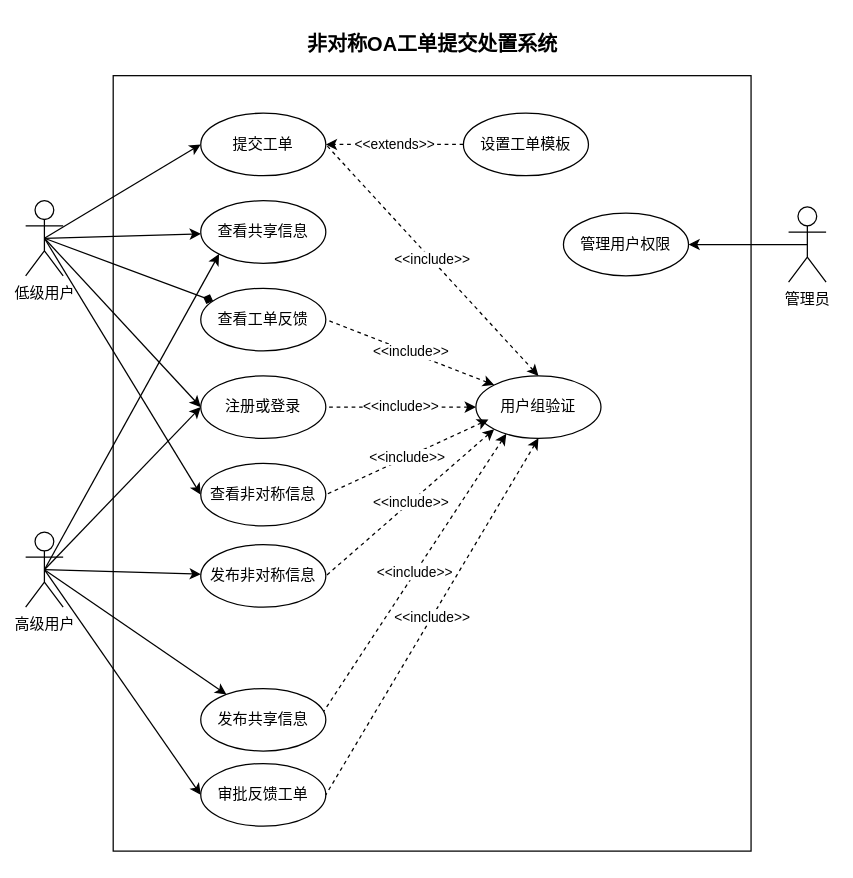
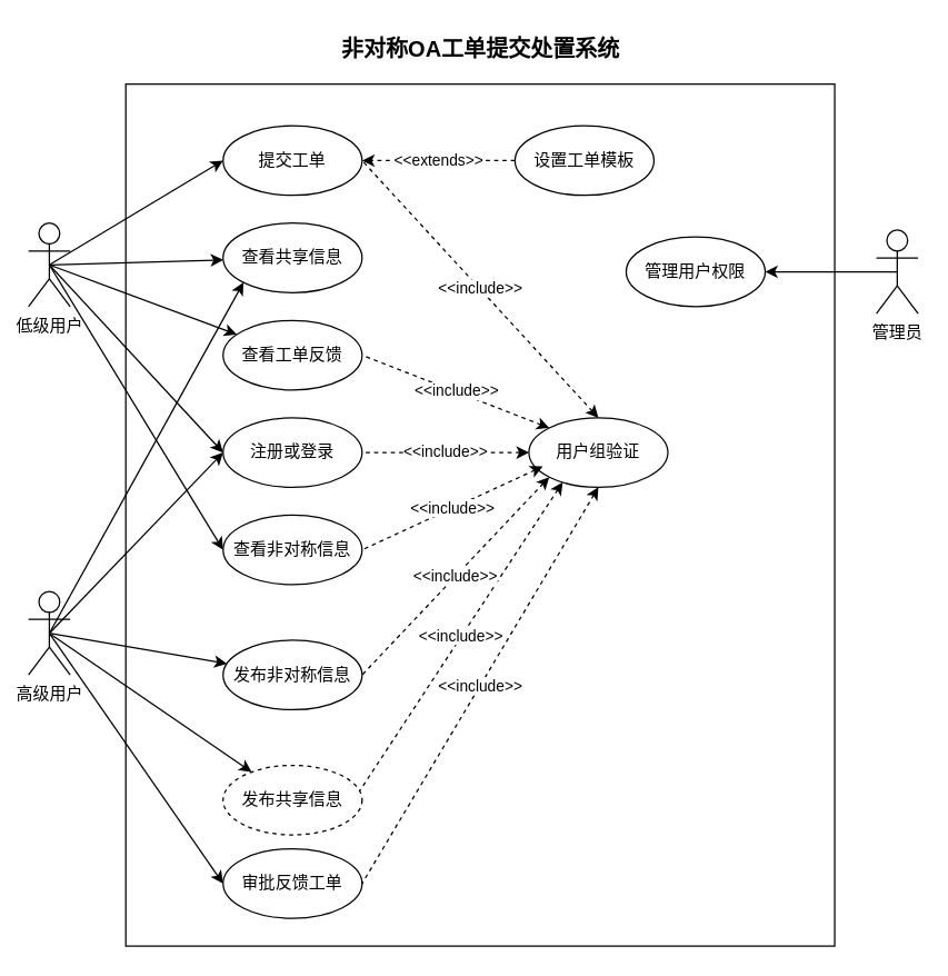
  <mxCell id="0" />
  <mxCell id="1" parent="0" />
  <mxCell id="2" value="" style="rounded=0;whiteSpace=wrap;html=1;" vertex="1" parent="1"><mxGeometry x="90" y="60" width="510" height="620" as="geometry" /></mxCell>
  <mxCell id="3" value="注册或登录" style="ellipse;whiteSpace=wrap;html=1;" vertex="1" parent="1"><mxGeometry x="160" y="300" width="100" height="50" as="geometry" /></mxCell>
  <mxCell id="4" style="edgeStyle=none;html=1;exitX=0.5;exitY=0.5;exitDx=0;exitDy=0;exitPerimeter=0;entryX=0;entryY=0.5;entryDx=0;entryDy=0;" edge="1" parent="1" source="9" target="3"><mxGeometry relative="1" as="geometry" /></mxCell>
  <mxCell id="5" style="edgeStyle=none;html=1;exitX=0.5;exitY=0.5;exitDx=0;exitDy=0;exitPerimeter=0;" edge="1" parent="1" source="9" target="22"><mxGeometry relative="1" as="geometry" /></mxCell>
- <mxCell id="6" style="edgeStyle=none;html=1;exitX=0.5;exitY=0.5;exitDx=0;exitDy=0;exitPerimeter=0;endArrow=diamond;" edge="1" parent="1" source="9" target="25"><mxGeometry relative="1" as="geometry" /></mxCell>
+ <mxCell id="6" style="edgeStyle=none;html=1;exitX=0.5;exitY=0.5;exitDx=0;exitDy=0;exitPerimeter=0;" edge="1" parent="1" source="9" target="25"><mxGeometry relative="1" as="geometry" /></mxCell>
  <mxCell id="7" style="edgeStyle=none;html=1;exitX=0.5;exitY=0.5;exitDx=0;exitDy=0;exitPerimeter=0;entryX=0;entryY=0.5;entryDx=0;entryDy=0;" edge="1" parent="1" source="9" target="21"><mxGeometry relative="1" as="geometry" /></mxCell>
  <mxCell id="8" style="edgeStyle=none;html=1;exitX=0.5;exitY=0.5;exitDx=0;exitDy=0;exitPerimeter=0;entryX=0;entryY=0.5;entryDx=0;entryDy=0;" edge="1" parent="1" source="9" target="31"><mxGeometry relative="1" as="geometry" /></mxCell>
  <mxCell id="9" value="低级用户" style="shape=umlActor;verticalLabelPosition=bottom;verticalAlign=top;html=1;outlineConnect=0;" vertex="1" parent="1"><mxGeometry x="20" y="160" width="30" height="60" as="geometry" /></mxCell>
  <mxCell id="10" style="edgeStyle=none;html=1;exitX=0.5;exitY=0.5;exitDx=0;exitDy=0;exitPerimeter=0;entryX=0;entryY=0.5;entryDx=0;entryDy=0;" edge="1" parent="1" source="15" target="3"><mxGeometry relative="1" as="geometry"><mxPoint x="170" y="330" as="targetPoint" /></mxGeometry></mxCell>
  <mxCell id="11" style="edgeStyle=none;html=1;exitX=0.5;exitY=0.5;exitDx=0;exitDy=0;exitPerimeter=0;entryX=0;entryY=1;entryDx=0;entryDy=0;" edge="1" parent="1" source="15" target="22"><mxGeometry relative="1" as="geometry" /></mxCell>
  <mxCell id="12" style="edgeStyle=none;html=1;exitX=0.5;exitY=0.5;exitDx=0;exitDy=0;exitPerimeter=0;entryX=0;entryY=0.5;entryDx=0;entryDy=0;" edge="1" parent="1" source="15" target="24"><mxGeometry relative="1" as="geometry" /></mxCell>
  <mxCell id="13" style="edgeStyle=none;html=1;exitX=0.5;exitY=0.5;exitDx=0;exitDy=0;exitPerimeter=0;" edge="1" parent="1" source="15" target="29"><mxGeometry relative="1" as="geometry" /></mxCell>
  <mxCell id="14" style="edgeStyle=none;html=1;exitX=0.5;exitY=0.5;exitDx=0;exitDy=0;exitPerimeter=0;" edge="1" parent="1" source="15" target="32"><mxGeometry relative="1" as="geometry" /></mxCell>
  <mxCell id="15" value="高级用户" style="shape=umlActor;verticalLabelPosition=bottom;verticalAlign=top;html=1;outlineConnect=0;" vertex="1" parent="1"><mxGeometry x="20" y="425" width="30" height="60" as="geometry" /></mxCell>
  <mxCell id="16" style="edgeStyle=none;html=1;exitX=0.5;exitY=0.5;exitDx=0;exitDy=0;exitPerimeter=0;entryX=1;entryY=0.5;entryDx=0;entryDy=0;" edge="1" parent="1" source="17" target="23"><mxGeometry relative="1" as="geometry" /></mxCell>
  <mxCell id="17" value="管理员" style="shape=umlActor;verticalLabelPosition=bottom;verticalAlign=top;html=1;outlineConnect=0;" vertex="1" parent="1"><mxGeometry x="630" y="165" width="30" height="60" as="geometry" /></mxCell>
  <mxCell id="18" value="非对称OA工单提交处置系统" style="text;html=1;align=center;verticalAlign=middle;resizable=0;points=[];autosize=1;strokeColor=none;fillColor=none;fontSize=16;fontStyle=1" vertex="1" parent="1"><mxGeometry x="235" y="20" width="220" height="30" as="geometry" /></mxCell>
  <mxCell id="19" value="&amp;lt;&amp;lt;include&amp;gt;&amp;gt;" style="edgeStyle=none;html=1;exitX=0;exitY=0.5;exitDx=0;exitDy=0;entryX=1;entryY=0.5;entryDx=0;entryDy=0;dashed=1;endArrow=none;endFill=0;startArrow=classic;startFill=1;" edge="1" parent="1" source="20" target="3"><mxGeometry relative="1" as="geometry" /></mxCell>
  <mxCell id="20" value="用户组验证" style="ellipse;whiteSpace=wrap;html=1;" vertex="1" parent="1"><mxGeometry x="380" y="300" width="100" height="50" as="geometry" /></mxCell>
  <mxCell id="21" value="提交工单" style="ellipse;whiteSpace=wrap;html=1;" vertex="1" parent="1"><mxGeometry x="160" y="90" width="100" height="50" as="geometry" /></mxCell>
  <mxCell id="22" value="查看共享信息" style="ellipse;whiteSpace=wrap;html=1;" vertex="1" parent="1"><mxGeometry x="160" y="160" width="100" height="50" as="geometry" /></mxCell>
  <mxCell id="23" value="管理用户权限" style="ellipse;whiteSpace=wrap;html=1;" vertex="1" parent="1"><mxGeometry x="450" y="170" width="100" height="50" as="geometry" /></mxCell>
  <mxCell id="24" value="审批反馈工单" style="ellipse;whiteSpace=wrap;html=1;" vertex="1" parent="1"><mxGeometry x="160" y="610" width="100" height="50" as="geometry" /></mxCell>
  <mxCell id="25" value="查看工单反馈" style="ellipse;whiteSpace=wrap;html=1;" vertex="1" parent="1"><mxGeometry x="160" y="230" width="100" height="50" as="geometry" /></mxCell>
  <mxCell id="26" value="&amp;lt;&amp;lt;include&amp;gt;&amp;gt;" style="edgeStyle=none;html=1;exitX=0;exitY=0;exitDx=0;exitDy=0;entryX=1;entryY=0.5;entryDx=0;entryDy=0;dashed=1;endArrow=none;endFill=0;startArrow=classic;startFill=1;" edge="1" parent="1" source="20" target="25"><mxGeometry relative="1" as="geometry"><mxPoint x="365" y="335" as="sourcePoint" /><mxPoint x="270" y="335" as="targetPoint" /></mxGeometry></mxCell>
  <mxCell id="27" value="&amp;lt;&amp;lt;include&amp;gt;&amp;gt;" style="edgeStyle=none;html=1;entryX=1;entryY=0.5;entryDx=0;entryDy=0;dashed=1;endArrow=none;endFill=0;startArrow=classic;startFill=1;exitX=0.5;exitY=0;exitDx=0;exitDy=0;" edge="1" parent="1" source="20" target="21"><mxGeometry relative="1" as="geometry"><mxPoint x="374" y="322" as="sourcePoint" /><mxPoint x="270" y="265" as="targetPoint" /></mxGeometry></mxCell>
  <mxCell id="28" value="&amp;lt;&amp;lt;include&amp;gt;&amp;gt;" style="edgeStyle=none;html=1;entryX=0.983;entryY=0.367;entryDx=0;entryDy=0;dashed=1;endArrow=none;endFill=0;startArrow=classic;startFill=1;entryPerimeter=0;exitX=0.243;exitY=0.927;exitDx=0;exitDy=0;exitPerimeter=0;" edge="1" parent="1" source="20" target="29"><mxGeometry relative="1" as="geometry"><mxPoint x="382" y="334" as="sourcePoint" /><mxPoint x="270" y="335" as="targetPoint" /></mxGeometry></mxCell>
- <mxCell id="29" value="发布共享信息" style="ellipse;whiteSpace=wrap;html=1;" vertex="1" parent="1"><mxGeometry x="160" y="550" width="100" height="50" as="geometry" /></mxCell>
+ <mxCell id="29" value="发布共享信息" style="ellipse;whiteSpace=wrap;html=1;dashed=1;" vertex="1" parent="1"><mxGeometry x="160" y="550" width="100" height="50" as="geometry" /></mxCell>
  <mxCell id="30" value="&amp;lt;&amp;lt;include&lt;span style=&quot;background-color: light-dark(#ffffff, var(--ge-dark-color, #121212));&quot;&gt;&amp;gt;&amp;gt;&lt;/span&gt;" style="edgeStyle=none;html=1;exitX=0.5;exitY=1;exitDx=0;exitDy=0;entryX=1;entryY=0.5;entryDx=0;entryDy=0;dashed=1;endArrow=none;endFill=0;startArrow=classic;startFill=1;" edge="1" parent="1" source="20" target="24"><mxGeometry x="0.0" relative="1" as="geometry"><mxPoint x="375" y="345" as="sourcePoint" /><mxPoint x="268" y="458" as="targetPoint" /><mxPoint as="offset" /></mxGeometry></mxCell>
  <mxCell id="31" value="查看非对称信息" style="ellipse;whiteSpace=wrap;html=1;" vertex="1" parent="1"><mxGeometry x="160" y="370" width="100" height="50" as="geometry" /></mxCell>
- <mxCell id="32" value="发布非对称信息" style="ellipse;whiteSpace=wrap;html=1;" vertex="1" parent="1"><mxGeometry x="160" y="435" width="100" height="50" as="geometry" /></mxCell>
+ <mxCell id="32" value="发布非对称信息" style="ellipse;whiteSpace=wrap;html=1;" vertex="1" parent="1"><mxGeometry x="160" y="460" width="100" height="50" as="geometry" /></mxCell>
  <mxCell id="33" value="&amp;lt;&amp;lt;include&amp;gt;&amp;gt;" style="edgeStyle=none;html=1;exitX=0;exitY=0.5;exitDx=0;exitDy=0;entryX=1;entryY=0.5;entryDx=0;entryDy=0;dashed=1;endArrow=none;endFill=0;startArrow=classic;startFill=1;" edge="1" parent="1" target="31"><mxGeometry relative="1" as="geometry"><mxPoint x="390" y="335" as="sourcePoint" /><mxPoint x="270" y="335" as="targetPoint" /></mxGeometry></mxCell>
  <mxCell id="34" value="&amp;lt;&amp;lt;include&amp;gt;&amp;gt;" style="edgeStyle=none;html=1;exitX=0;exitY=1;exitDx=0;exitDy=0;entryX=1;entryY=0.5;entryDx=0;entryDy=0;dashed=1;endArrow=none;endFill=0;startArrow=classic;startFill=1;" edge="1" parent="1" source="20" target="32"><mxGeometry relative="1" as="geometry"><mxPoint x="400" y="345" as="sourcePoint" /><mxPoint x="270" y="405" as="targetPoint" /></mxGeometry></mxCell>
  <mxCell id="35" value="&amp;lt;&amp;lt;extends&amp;gt;&amp;gt;" style="edgeStyle=none;html=1;exitX=0;exitY=0.5;exitDx=0;exitDy=0;dashed=1;" edge="1" parent="1" source="36" target="21"><mxGeometry relative="1" as="geometry" /></mxCell>
  <mxCell id="36" value="设置工单模板" style="ellipse;whiteSpace=wrap;html=1;" vertex="1" parent="1"><mxGeometry x="370" y="90" width="100" height="50" as="geometry" /></mxCell>
